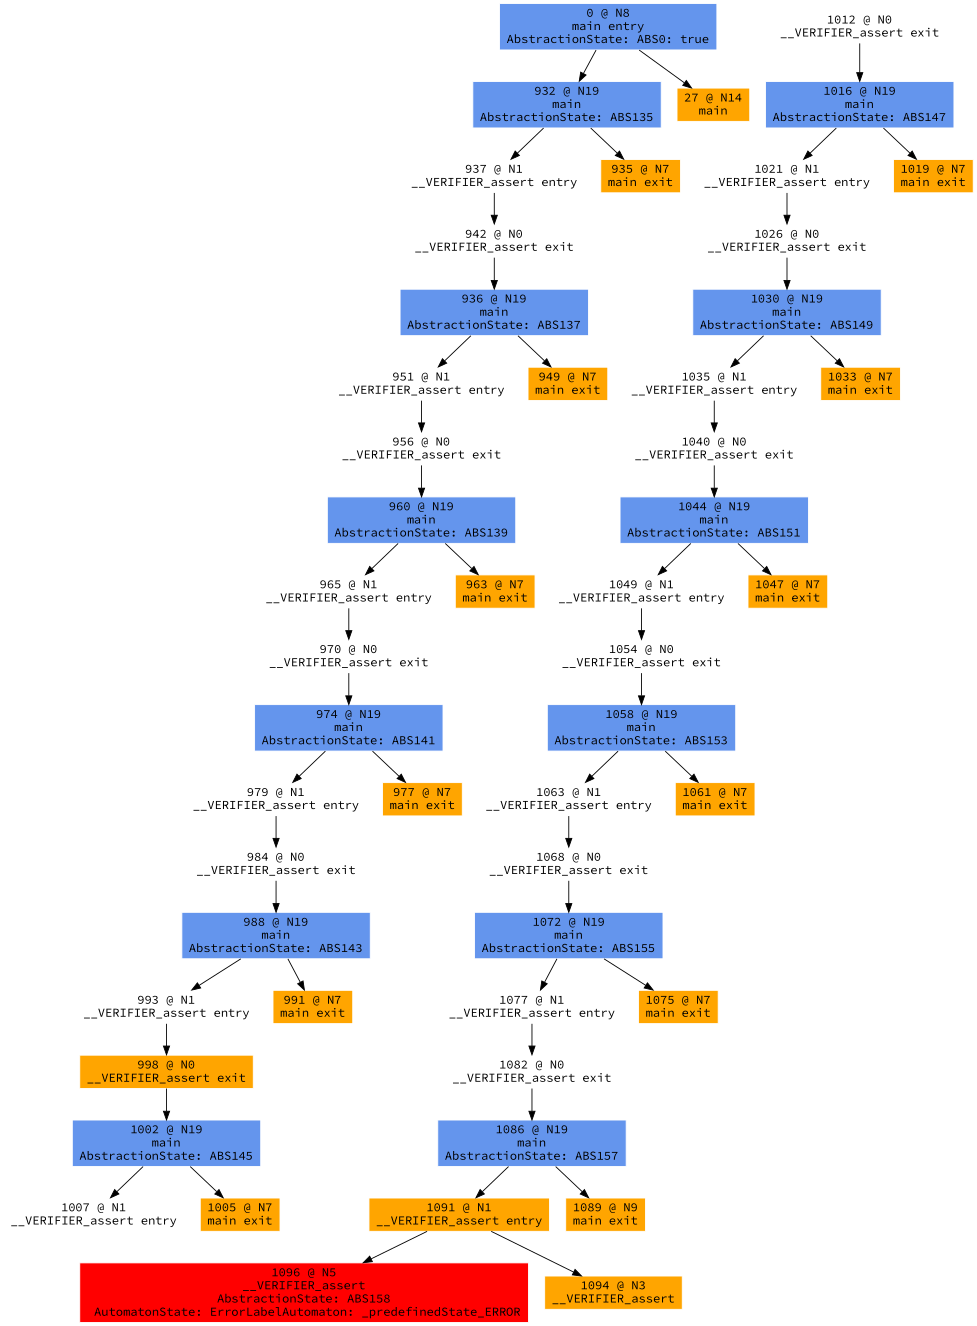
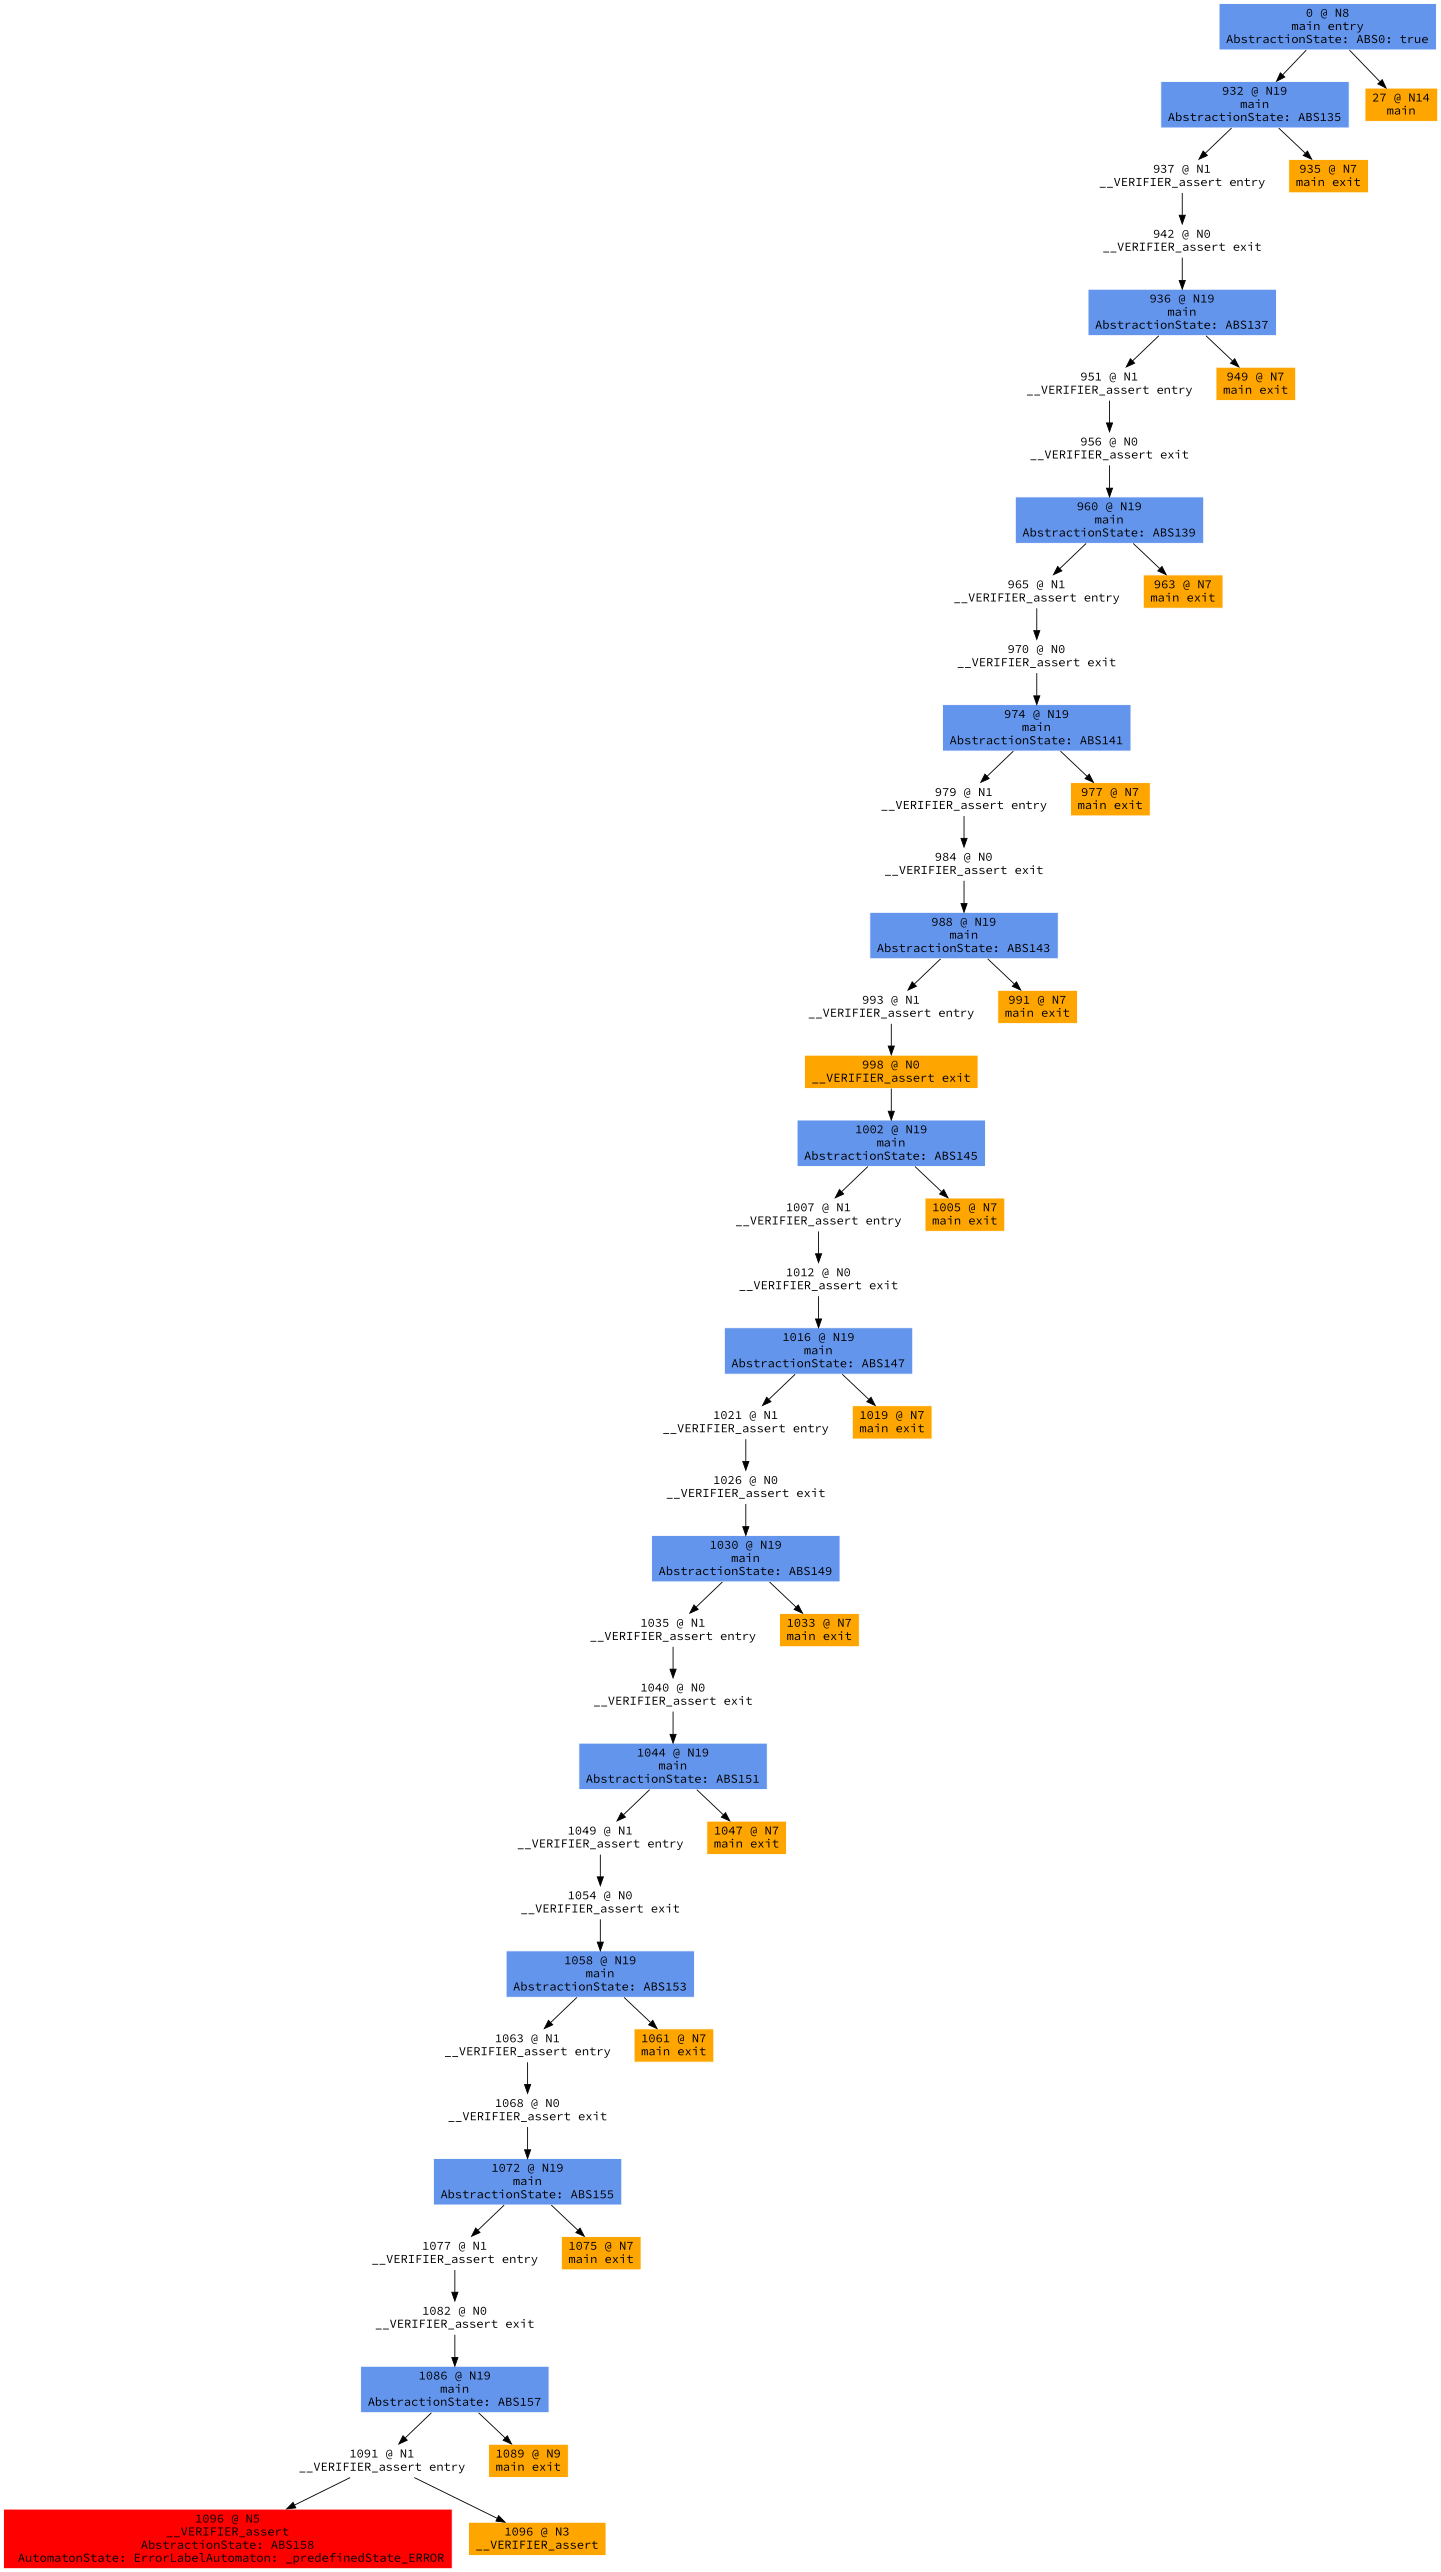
  digraph {
    fontname="Source Code Pro"
    node [color=white fontname="Source Code Pro" shape=box style=filled]
    edge [fontname="Source Code Pro"]
    n1 [fillcolor=cornflowerblue label="0 @ N8\nmain entry\nAbstractionState: ABS0: true\n"]
    n2 [fillcolor=cornflowerblue label="932 @ N19\nmain\nAbstractionState: ABS135\n"]
    n3 [fillcolor=orange label="27 @ N14\nmain\n"]
    n4 [label="937 @ N1\n__VERIFIER_assert entry\n"]
    n5 [fillcolor=orange label="935 @ N7\nmain exit\n"]
    n6 [label="942 @ N0\n__VERIFIER_assert exit\n"]
    n7 [fillcolor=cornflowerblue label="936 @ N19\nmain\nAbstractionState: ABS137\n"]
    n8 [label="951 @ N1\n__VERIFIER_assert entry\n"]
    n9 [fillcolor=orange label="949 @ N7\nmain exit\n"]
    n10 [label="956 @ N0\n__VERIFIER_assert exit\n"]
    n11 [fillcolor=cornflowerblue label="960 @ N19\nmain\nAbstractionState: ABS139\n"]
    n12 [label="965 @ N1\n__VERIFIER_assert entry\n"]
    n13 [fillcolor=orange label="963 @ N7\nmain exit\n"]
    n14 [label="970 @ N0\n__VERIFIER_assert exit\n"]
    n15 [fillcolor=cornflowerblue label="974 @ N19\nmain\nAbstractionState: ABS141\n"]
    n16 [label="979 @ N1\n__VERIFIER_assert entry\n"]
    n17 [fillcolor=orange label="977 @ N7\nmain exit\n"]
    n18 [label="984 @ N0\n__VERIFIER_assert exit\n"]
    n19 [fillcolor=cornflowerblue label="988 @ N19\nmain\nAbstractionState: ABS143\n"]
    n20 [label="993 @ N1\n__VERIFIER_assert entry\n"]
    n21 [fillcolor=orange label="991 @ N7\nmain exit\n"]
    n22 [fillcolor=orange label="998 @ N0\n__VERIFIER_assert exit\n"]
    n23 [fillcolor=cornflowerblue label="1002 @ N19\nmain\nAbstractionState: ABS145\n"]
    n24 [label="1007 @ N1\n__VERIFIER_assert entry\n"]
    n25 [fillcolor=orange label="1005 @ N7\nmain exit\n"]
    n26 [label="1012 @ N0\n__VERIFIER_assert exit\n"]
    n27 [fillcolor=cornflowerblue label="1016 @ N19\nmain\nAbstractionState: ABS147\n"]
    n28 [label="1021 @ N1\n__VERIFIER_assert entry\n"]
    n29 [fillcolor=orange label="1019 @ N7\nmain exit\n"]
    n30 [label="1026 @ N0\n__VERIFIER_assert exit\n"]
    n31 [fillcolor=cornflowerblue label="1030 @ N19\nmain\nAbstractionState: ABS149\n"]
    n32 [label="1035 @ N1\n__VERIFIER_assert entry\n"]
    n33 [fillcolor=orange label="1033 @ N7\nmain exit\n"]
    n34 [label="1040 @ N0\n__VERIFIER_assert exit\n"]
    n35 [fillcolor=cornflowerblue label="1044 @ N19\nmain\nAbstractionState: ABS151\n"]
    n36 [label="1049 @ N1\n__VERIFIER_assert entry\n"]
    n37 [fillcolor=orange label="1047 @ N7\nmain exit\n"]
    n38 [label="1054 @ N0\n__VERIFIER_assert exit\n"]
    n39 [fillcolor=cornflowerblue label="1058 @ N19\nmain\nAbstractionState: ABS153\n"]
    n40 [label="1063 @ N1\n__VERIFIER_assert entry\n"]
    n41 [fillcolor=orange label="1061 @ N7\nmain exit\n"]
    n42 [label="1068 @ N0\n__VERIFIER_assert exit\n"]
    n43 [fillcolor=cornflowerblue label="1072 @ N19\nmain\nAbstractionState: ABS155\n"]
    n44 [label="1077 @ N1\n__VERIFIER_assert entry\n"]
    n45 [fillcolor=orange label="1075 @ N7\nmain exit\n"]
    n46 [label="1082 @ N0\n__VERIFIER_assert exit\n"]
    n47 [fillcolor=cornflowerblue label="1086 @ N19\nmain\nAbstractionState: ABS157\n"]
-   n48 [label="1091 @ N1\n__VERIFIER_assert entry\n" fillcolor=orange]
+   n48 [label="1091 @ N1\n__VERIFIER_assert entry\n"]
    n49 [fillcolor=orange label="1089 @ N9\nmain exit\n"]
    n50 [fillcolor=red label="1096 @ N5\n__VERIFIER_assert\nAbstractionState: ABS158\n AutomatonState: ErrorLabelAutomaton: _predefinedState_ERROR\n"]
-   n51 [fillcolor=orange label="1094 @ N3\n__VERIFIER_assert\n"]
+   n51 [fillcolor=orange label="1096 @ N3\n__VERIFIER_assert\n"]
    n1 -> n2
    n1 -> n3
    n2 -> n4
    n2 -> n5
    n4 -> n6
    n6 -> n7
    n7 -> n8
    n7 -> n9
    n8 -> n10
    n10 -> n11
    n11 -> n12
    n11 -> n13
    n12 -> n14
    n14 -> n15
    n15 -> n16
    n15 -> n17
    n16 -> n18
    n18 -> n19
    n19 -> n20
    n19 -> n21
    n20 -> n22
    n22 -> n23
    n23 -> n24
    n23 -> n25
+   n24 -> n26
    n26 -> n27
    n27 -> n28
    n27 -> n29
    n28 -> n30
    n30 -> n31
    n31 -> n32
    n31 -> n33
    n32 -> n34
    n34 -> n35
    n35 -> n36
    n35 -> n37
    n36 -> n38
    n38 -> n39
    n39 -> n40
    n39 -> n41
    n40 -> n42
    n42 -> n43
    n43 -> n44
    n43 -> n45
    n44 -> n46
    n46 -> n47
    n47 -> n48
    n47 -> n49
    n48 -> n50
    n48 -> n51
  }
